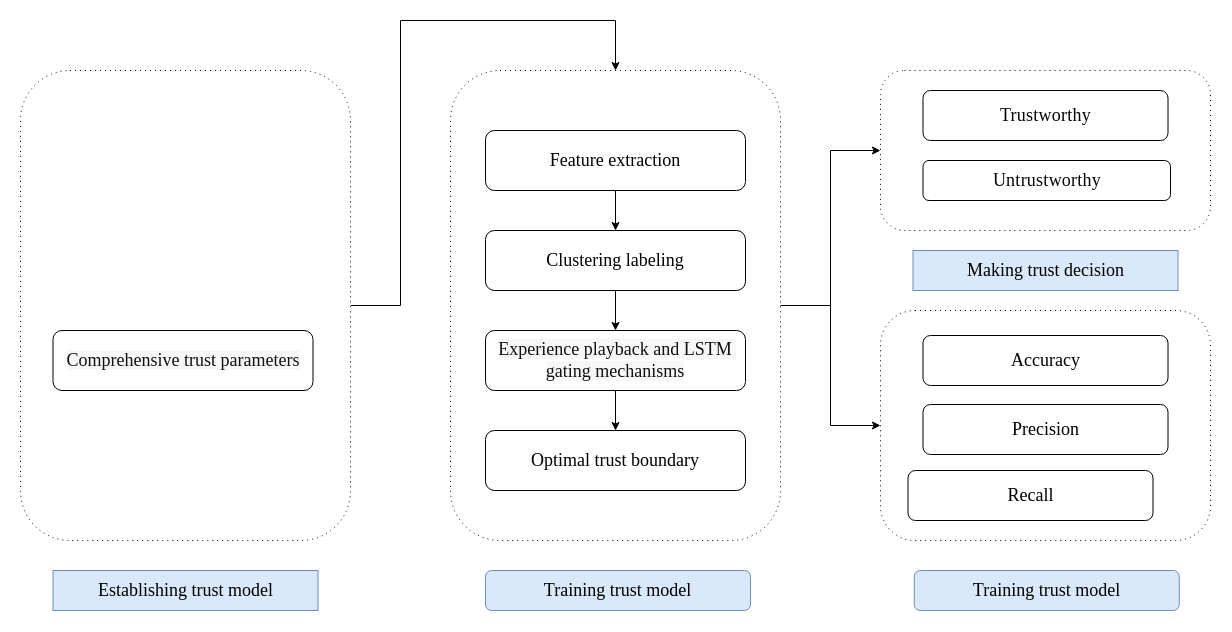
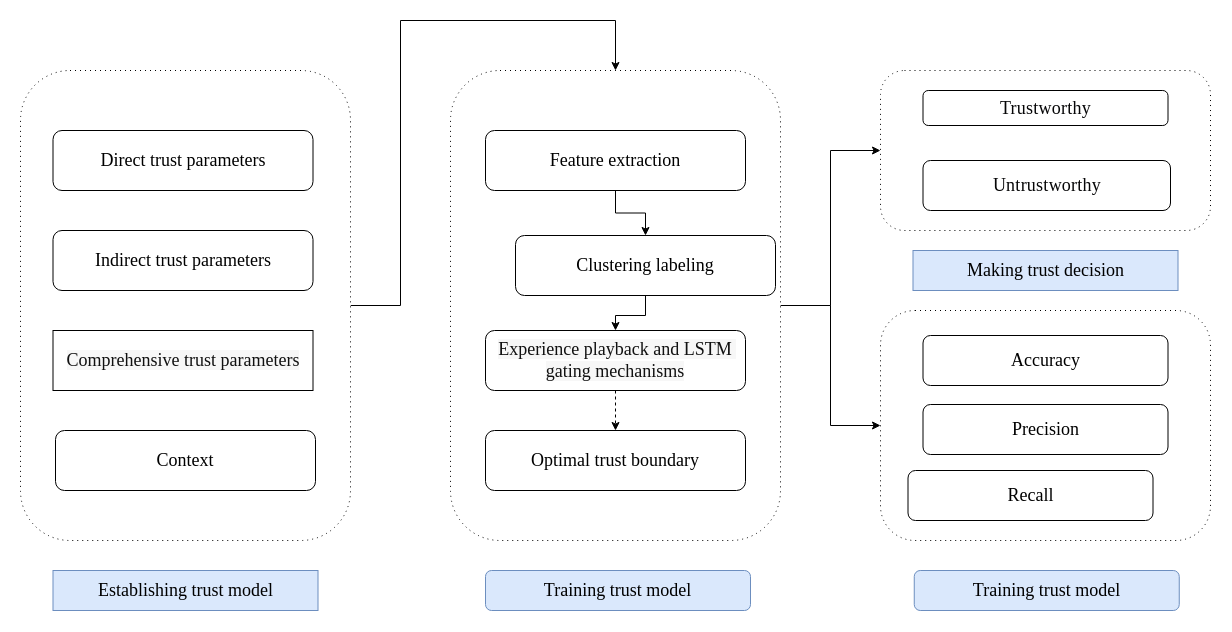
  <mxCell id="0" />
  <mxCell id="1" parent="0" />
  <mxCell id="2" style="edgeStyle=orthogonalEdgeStyle;rounded=0;orthogonalLoop=1;jettySize=auto;html=1;entryX=0.5;entryY=0;entryDx=0;entryDy=0;" edge="1" parent="1" source="3" target="10"><mxGeometry relative="1" as="geometry"><Array as="points"><mxPoint x="400" y="305" /><mxPoint x="400" y="20" /><mxPoint x="615" y="20" /></Array></mxGeometry></mxCell>
  <mxCell id="3" value="" style="rounded=1;whiteSpace=wrap;html=1;dashed=1;dashPattern=1 4;" vertex="1" parent="1"><mxGeometry x="20" y="70" width="330" height="470" as="geometry" /></mxCell>
+ <mxCell id="4" value="&lt;font style=&quot;font-size: 18px;&quot; face=&quot;Times New Roman&quot;&gt;Direct trust parameters&lt;/font&gt;" style="rounded=1;whiteSpace=wrap;html=1;" vertex="1" parent="1"><mxGeometry x="52.5" y="130" width="260" height="60" as="geometry" /></mxCell>
+ <mxCell id="5" value="&lt;font style=&quot;font-size: 18px;&quot; face=&quot;Times New Roman&quot;&gt;Indirect trust parameters&lt;/font&gt;" style="rounded=1;whiteSpace=wrap;html=1;" vertex="1" parent="1"><mxGeometry x="52.5" y="230" width="260" height="60" as="geometry" /></mxCell>
+ <mxCell id="6" value="&lt;font style=&quot;font-size: 18px;&quot; face=&quot;Times New Roman&quot;&gt;Context&lt;/font&gt;" style="rounded=1;whiteSpace=wrap;html=1;" vertex="1" parent="1"><mxGeometry x="55" y="430" width="260" height="60" as="geometry" /></mxCell>
  <mxCell id="7" value="&lt;font style=&quot;font-size: 18px;&quot; face=&quot;Times New Roman&quot;&gt;Establishing trust model&lt;/font&gt;" style="whiteSpace=wrap;html=1;fillColor=#dae8fc;strokeColor=#6c8ebf;align=center;rounded=0;" vertex="1" parent="1"><mxGeometry x="52.5" y="570" width="265" height="40" as="geometry" /></mxCell>
  <mxCell id="8" style="edgeStyle=orthogonalEdgeStyle;rounded=0;orthogonalLoop=1;jettySize=auto;html=1;entryX=0;entryY=0.5;entryDx=0;entryDy=0;" edge="1" parent="1" source="10" target="20"><mxGeometry relative="1" as="geometry" /></mxCell>
  <mxCell id="9" style="edgeStyle=orthogonalEdgeStyle;rounded=0;orthogonalLoop=1;jettySize=auto;html=1;exitX=1;exitY=0.5;exitDx=0;exitDy=0;entryX=0;entryY=0.5;entryDx=0;entryDy=0;" edge="1" parent="1" source="10" target="21"><mxGeometry relative="1" as="geometry" /></mxCell>
  <mxCell id="10" value="" style="rounded=1;whiteSpace=wrap;html=1;dashed=1;dashPattern=1 4;" vertex="1" parent="1"><mxGeometry x="450" y="70" width="330" height="470" as="geometry" /></mxCell>
- <mxCell id="11" value="&lt;span style=&quot;color: rgb(17, 17, 17); font-size: 18px; text-align: start; white-space-collapse: preserve; background-color: rgb(247, 247, 247);&quot;&gt;&lt;font face=&quot;Times New Roman&quot;&gt;Comprehensive trust parameters&lt;/font&gt;&lt;/span&gt;" style="rounded=1;whiteSpace=wrap;html=1;" vertex="1" parent="1"><mxGeometry x="52.5" y="330" width="260" height="60" as="geometry" /></mxCell>
+ <mxCell id="11" value="&lt;span style=&quot;color: rgb(17, 17, 17); font-size: 18px; text-align: start; white-space-collapse: preserve; background-color: rgb(247, 247, 247);&quot;&gt;&lt;font face=&quot;Times New Roman&quot;&gt;Comprehensive trust parameters&lt;/font&gt;&lt;/span&gt;" style="whiteSpace=wrap;html=1;rounded=0;" vertex="1" parent="1"><mxGeometry x="52.5" y="330" width="260" height="60" as="geometry" /></mxCell>
  <mxCell id="12" value="" style="edgeStyle=orthogonalEdgeStyle;rounded=0;orthogonalLoop=1;jettySize=auto;html=1;" edge="1" parent="1" source="13" target="15"><mxGeometry relative="1" as="geometry" /></mxCell>
  <mxCell id="13" value="&lt;font style=&quot;font-size: 18px;&quot; face=&quot;Times New Roman&quot;&gt;Feature extraction&lt;/font&gt;" style="rounded=1;whiteSpace=wrap;html=1;" vertex="1" parent="1"><mxGeometry x="485" y="130" width="260" height="60" as="geometry" /></mxCell>
  <mxCell id="14" value="" style="edgeStyle=orthogonalEdgeStyle;rounded=0;orthogonalLoop=1;jettySize=auto;html=1;" edge="1" parent="1" source="15" target="17"><mxGeometry relative="1" as="geometry" /></mxCell>
- <mxCell id="15" value="&lt;font style=&quot;font-size: 18px;&quot; face=&quot;Times New Roman&quot;&gt;Clustering labeling&lt;/font&gt;" style="rounded=1;whiteSpace=wrap;html=1;" vertex="1" parent="1"><mxGeometry x="485" y="230" width="260" height="60" as="geometry" /></mxCell>
- <mxCell id="16" value="" style="edgeStyle=orthogonalEdgeStyle;rounded=0;orthogonalLoop=1;jettySize=auto;html=1;" edge="1" parent="1" source="17" target="18"><mxGeometry relative="1" as="geometry" /></mxCell>
+ <mxCell id="15" value="&lt;font style=&quot;font-size: 18px;&quot; face=&quot;Times New Roman&quot;&gt;Clustering labeling&lt;/font&gt;" style="rounded=1;whiteSpace=wrap;html=1;" vertex="1" parent="1"><mxGeometry x="515" y="235" width="260" height="60" as="geometry" /></mxCell>
+ <mxCell id="16" value="" style="edgeStyle=orthogonalEdgeStyle;rounded=0;orthogonalLoop=1;jettySize=auto;html=1;dashed=1;" edge="1" parent="1" source="17" target="18"><mxGeometry relative="1" as="geometry" /></mxCell>
  <mxCell id="17" value="&lt;span style=&quot;color: rgb(17, 17, 17); font-size: 18px; text-align: start; white-space-collapse: preserve; background-color: rgb(247, 247, 247);&quot;&gt;&lt;font face=&quot;Times New Roman&quot;&gt;Experience playback and LSTM gating mechanisms&lt;/font&gt;&lt;/span&gt;" style="rounded=1;whiteSpace=wrap;html=1;" vertex="1" parent="1"><mxGeometry x="485" y="330" width="260" height="60" as="geometry" /></mxCell>
  <mxCell id="18" value="&lt;font style=&quot;font-size: 18px;&quot; face=&quot;Times New Roman&quot;&gt;Optimal trust boundary&lt;/font&gt;" style="rounded=1;whiteSpace=wrap;html=1;" vertex="1" parent="1"><mxGeometry x="485" y="430" width="260" height="60" as="geometry" /></mxCell>
  <mxCell id="19" value="&lt;font style=&quot;font-size: 18px;&quot; face=&quot;Times New Roman&quot;&gt;Training trust model&lt;/font&gt;" style="rounded=1;whiteSpace=wrap;html=1;fillColor=#dae8fc;strokeColor=#6c8ebf;align=center;" vertex="1" parent="1"><mxGeometry x="485" y="570" width="265" height="40" as="geometry" /></mxCell>
  <mxCell id="20" value="" style="rounded=1;whiteSpace=wrap;html=1;dashed=1;dashPattern=1 4;" vertex="1" parent="1"><mxGeometry x="880" y="70" width="330" height="160" as="geometry" /></mxCell>
  <mxCell id="21" value="" style="rounded=1;whiteSpace=wrap;html=1;dashed=1;dashPattern=1 4;" vertex="1" parent="1"><mxGeometry x="880" y="310" width="330" height="230" as="geometry" /></mxCell>
- <mxCell id="22" value="&lt;span style=&quot;color: rgb(6, 6, 7); letter-spacing: 0.25px; text-align: left; white-space-collapse: preserve; background-color: rgb(255, 255, 255);&quot;&gt;&lt;font style=&quot;font-size: 18px;&quot; face=&quot;Times New Roman&quot;&gt;Trustworthy&lt;/font&gt;&lt;/span&gt;" style="rounded=1;whiteSpace=wrap;html=1;" vertex="1" parent="1"><mxGeometry x="922.5" y="90" width="245" height="50" as="geometry" /></mxCell>
- <mxCell id="23" value="&lt;span style=&quot;color: rgb(6, 6, 7); letter-spacing: 0.25px; text-align: left; white-space-collapse: preserve; background-color: rgb(255, 255, 255);&quot;&gt;&lt;font style=&quot;font-size: 18px;&quot; face=&quot;Times New Roman&quot;&gt;Untrustworthy&lt;/font&gt;&lt;/span&gt;" style="rounded=1;whiteSpace=wrap;html=1;" vertex="1" parent="1"><mxGeometry x="922.5" y="160" width="247.5" height="40" as="geometry" /></mxCell>
+ <mxCell id="22" value="&lt;span style=&quot;color: rgb(6, 6, 7); letter-spacing: 0.25px; text-align: left; white-space-collapse: preserve; background-color: rgb(255, 255, 255);&quot;&gt;&lt;font style=&quot;font-size: 18px;&quot; face=&quot;Times New Roman&quot;&gt;Trustworthy&lt;/font&gt;&lt;/span&gt;" style="rounded=1;whiteSpace=wrap;html=1;" vertex="1" parent="1"><mxGeometry x="922.5" y="90" width="245" height="35" as="geometry" /></mxCell>
+ <mxCell id="23" value="&lt;span style=&quot;color: rgb(6, 6, 7); letter-spacing: 0.25px; text-align: left; white-space-collapse: preserve; background-color: rgb(255, 255, 255);&quot;&gt;&lt;font style=&quot;font-size: 18px;&quot; face=&quot;Times New Roman&quot;&gt;Untrustworthy&lt;/font&gt;&lt;/span&gt;" style="rounded=1;whiteSpace=wrap;html=1;" vertex="1" parent="1"><mxGeometry x="922.5" y="160" width="247.5" height="50" as="geometry" /></mxCell>
  <mxCell id="24" value="&lt;font style=&quot;font-size: 18px;&quot; face=&quot;Times New Roman&quot;&gt;Making trust decision&lt;/font&gt;" style="whiteSpace=wrap;html=1;fillColor=#dae8fc;strokeColor=#6c8ebf;align=center;rounded=0;" vertex="1" parent="1"><mxGeometry x="912.5" y="250" width="265" height="40" as="geometry" /></mxCell>
  <mxCell id="25" value="&lt;font style=&quot;font-size: 18px;&quot; face=&quot;Times New Roman&quot;&gt;Training trust model&lt;/font&gt;" style="rounded=1;whiteSpace=wrap;html=1;fillColor=#dae8fc;strokeColor=#6c8ebf;align=center;" vertex="1" parent="1"><mxGeometry x="913.75" y="570" width="265" height="40" as="geometry" /></mxCell>
  <mxCell id="26" value="&lt;font face=&quot;Times New Roman&quot;&gt;&lt;span style=&quot;font-size: 18px;&quot;&gt;Accuracy&lt;/span&gt;&lt;/font&gt;" style="rounded=1;whiteSpace=wrap;html=1;" vertex="1" parent="1"><mxGeometry x="922.5" y="335" width="245" height="50" as="geometry" /></mxCell>
  <mxCell id="27" value="&lt;span style=&quot;font-family: &amp;quot;Times New Roman&amp;quot;; font-size: 18px;&quot;&gt;Precision&lt;/span&gt;" style="rounded=1;whiteSpace=wrap;html=1;" vertex="1" parent="1"><mxGeometry x="922.5" y="404" width="245" height="50" as="geometry" /></mxCell>
  <mxCell id="28" value="&lt;span style=&quot;font-family: &amp;quot;Times New Roman&amp;quot;; font-size: 18px;&quot;&gt;Recall&lt;/span&gt;" style="rounded=1;whiteSpace=wrap;html=1;" vertex="1" parent="1"><mxGeometry x="907.5" y="470" width="245" height="50" as="geometry" /></mxCell>
